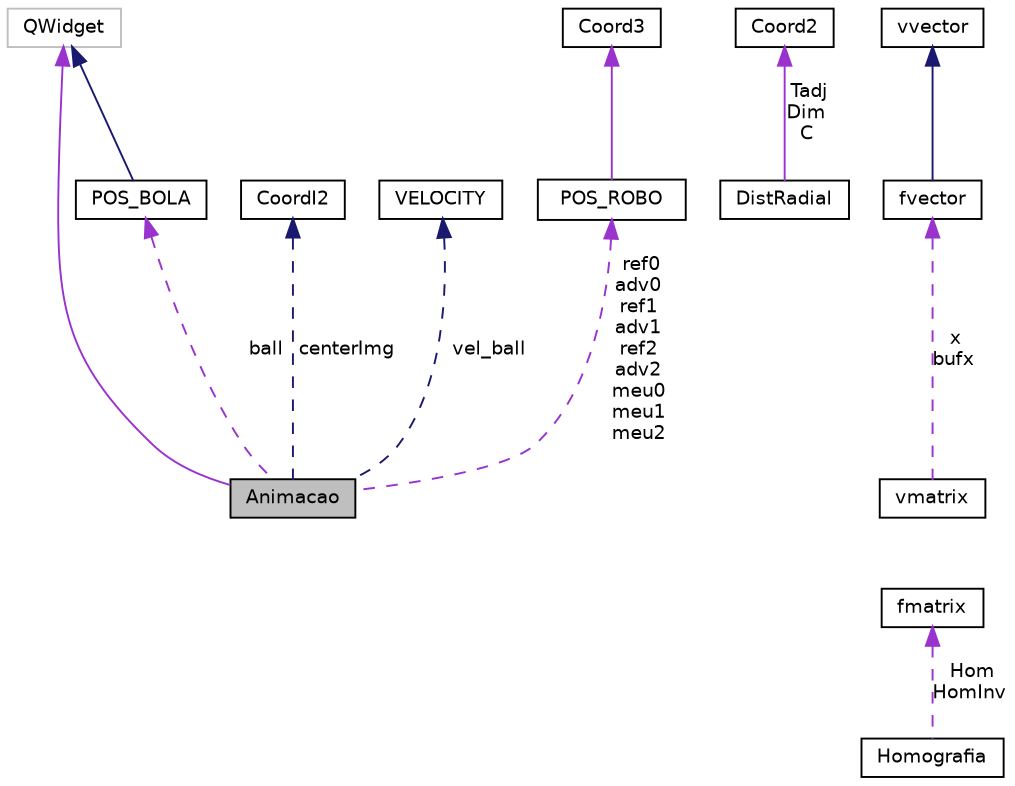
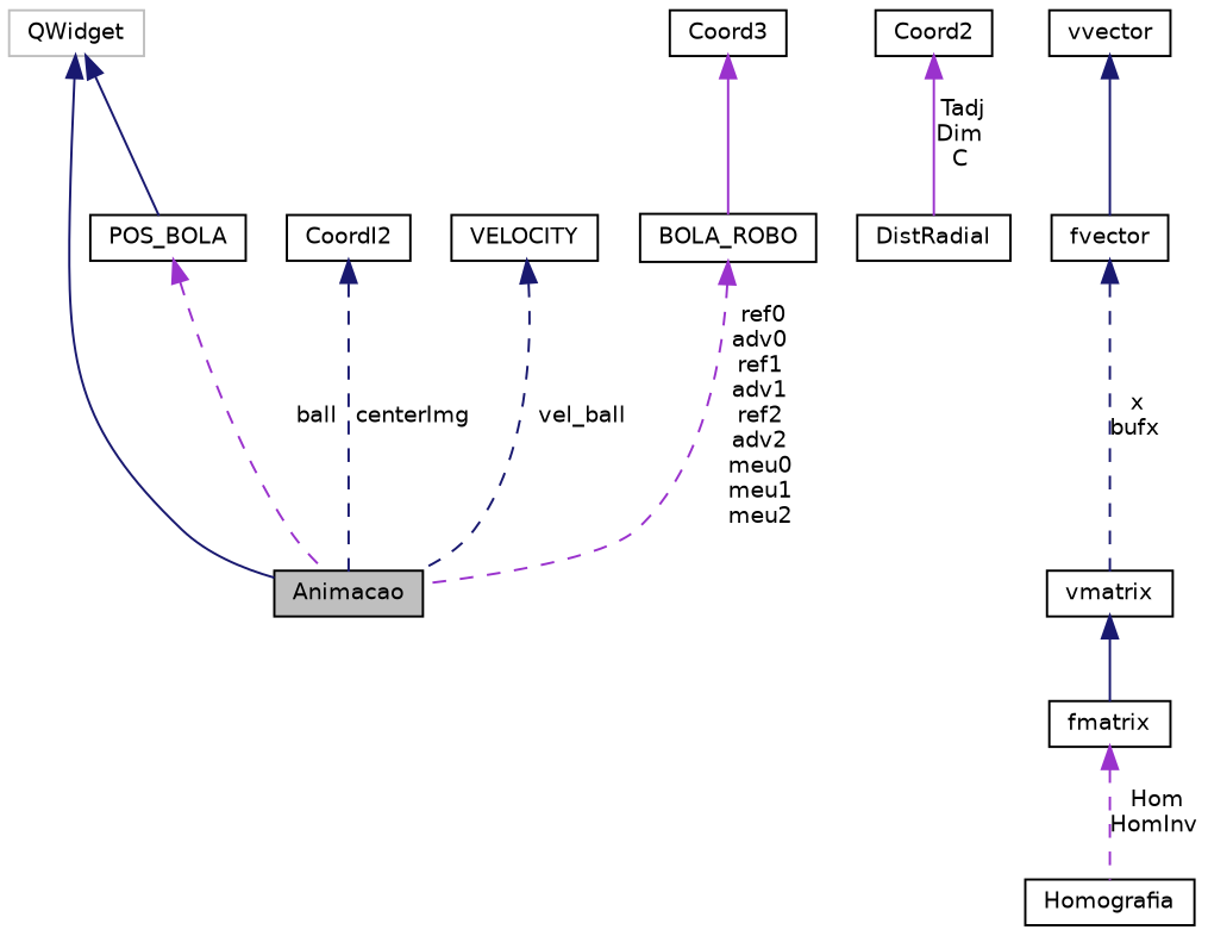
  digraph {
    node [color=black fillcolor=white fontname=Helvetica fontsize=10 shape=record style=filled]
    edge [color=midnightblue dir=back fontname=Helvetica fontsize=10 labelfontname=Helvetica labelfontsize=10 style=solid]
    n1 [fillcolor=grey75 fontcolor=black height=0.2 label=Animacao width=0.4]
    n2 [color=grey75 height=0.2 label=QWidget width=0.4]
    n3 [height=0.2 label=POS_BOLA width=0.4]
    n4 [height=0.2 label=DistRadial width=0.4]
    n5 [height=0.2 label=Coord2 width=0.4]
    n6 [height=0.2 label=CoordI2 width=0.4]
    n7 [height=0.2 label=VELOCITY width=0.4]
-   n8 [height=0.2 label=POS_ROBO width=0.4]
+   n8 [height=0.2 label=BOLA_ROBO width=0.4]
    n9 [height=0.2 label=Coord3 width=0.4]
    n10 [height=0.2 label=Homografia width=0.4]
    n11 [height=0.2 label=fmatrix width=0.4]
    n12 [height=0.2 label=vmatrix width=0.4]
    n13 [height=0.2 label=fvector width=0.4]
    n14 [height=0.2 label=vvector width=0.4]
-   n2 -> n1 [color=darkorchid3]
+   n2 -> n1
    n2 -> n3
    n3 -> n1 [color=darkorchid3 label=" ball" style=dashed]
    n5 -> n4 [color=darkorchid3 label=" Tadj\nDim\nC"]
    n6 -> n1 [label=" centerImg" style=dashed]
    n7 -> n1 [label=" vel_ball" style=dashed]
    n8 -> n1 [color=darkorchid3 label=" ref0\nadv0\nref1\nadv1\nref2\nadv2\nmeu0\nmeu1\nmeu2" style=dashed]
    n9 -> n8 [color=darkorchid3]
    n11 -> n10 [color=darkorchid3 label=" Hom\nHomInv" style=dashed]
-   n13 -> n12 [color=darkorchid3 label=" x\nbufx" style=dashed]
+   n12 -> n11
+   n13 -> n12 [label=" x\nbufx" style=dashed]
    n14 -> n13
  }
